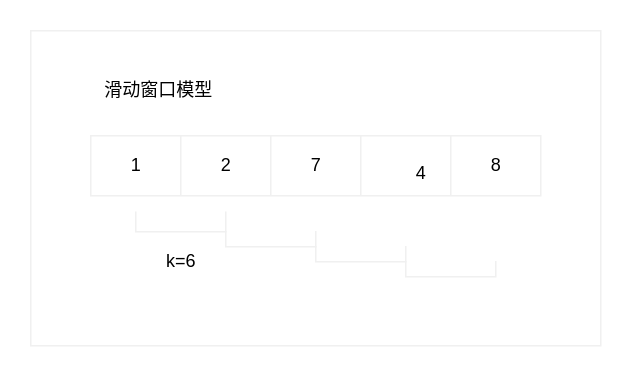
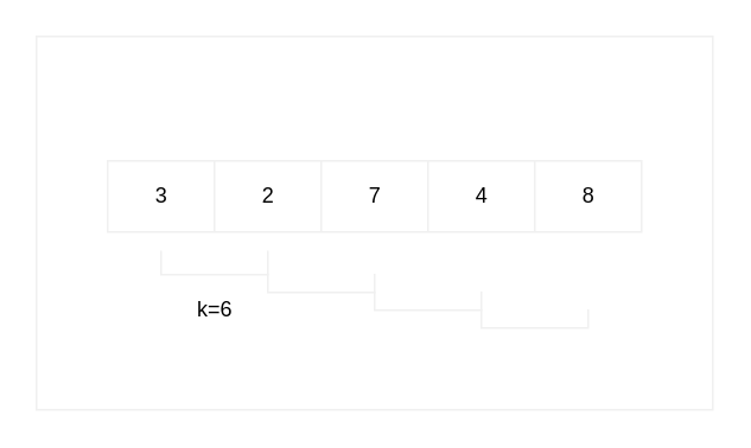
  <mxCell id="0" />
  <mxCell id="1" parent="0" />
  <mxCell id="2" value="" style="rounded=0;whiteSpace=wrap;html=1;strokeColor=#F0F0F0;" vertex="1" parent="1"><mxGeometry x="20" y="20" width="380" height="210" as="geometry" /></mxCell>
  <mxCell id="3" value="" style="shape=table;startSize=0;container=1;collapsible=0;childLayout=tableLayout;strokeColor=#F0F0F0;" vertex="1" parent="1"><mxGeometry x="60" y="90" width="300" height="40" as="geometry" /></mxCell>
  <mxCell id="4" style="shape=partialRectangle;collapsible=0;dropTarget=0;pointerEvents=0;fillColor=none;top=0;left=0;bottom=0;right=0;points=[[0,0.5],[1,0.5]];portConstraint=eastwest;strokeColor=#F0F0F0;flipV=1;" vertex="1" parent="3"><mxGeometry width="300" height="40" as="geometry" /></mxCell>
  <mxCell id="5" style="shape=partialRectangle;html=1;whiteSpace=wrap;connectable=0;overflow=hidden;fillColor=none;top=0;left=0;bottom=0;right=0;pointerEvents=1;strokeColor=#F0F0F0;" vertex="1" parent="4"><mxGeometry width="60" height="40" as="geometry"><mxRectangle width="60" height="40" as="alternateBounds" /></mxGeometry></mxCell>
  <mxCell id="6" style="shape=partialRectangle;html=1;whiteSpace=wrap;connectable=0;overflow=hidden;fillColor=none;top=0;left=0;bottom=0;right=0;pointerEvents=1;strokeColor=#F0F0F0;" vertex="1" parent="4"><mxGeometry x="60" width="60" height="40" as="geometry"><mxRectangle width="60" height="40" as="alternateBounds" /></mxGeometry></mxCell>
  <mxCell id="7" style="shape=partialRectangle;html=1;whiteSpace=wrap;connectable=0;overflow=hidden;fillColor=none;top=0;left=0;bottom=0;right=0;pointerEvents=1;strokeColor=#F0F0F0;" vertex="1" parent="4"><mxGeometry x="120" width="60" height="40" as="geometry"><mxRectangle width="60" height="40" as="alternateBounds" /></mxGeometry></mxCell>
  <mxCell id="8" style="shape=partialRectangle;html=1;whiteSpace=wrap;connectable=0;overflow=hidden;fillColor=none;top=0;left=0;bottom=0;right=0;pointerEvents=1;strokeColor=#F0F0F0;" vertex="1" parent="4"><mxGeometry x="180" width="60" height="40" as="geometry"><mxRectangle width="60" height="40" as="alternateBounds" /></mxGeometry></mxCell>
  <mxCell id="9" style="shape=partialRectangle;html=1;whiteSpace=wrap;connectable=0;overflow=hidden;fillColor=none;top=0;left=0;bottom=0;right=0;pointerEvents=1;strokeColor=#F0F0F0;" vertex="1" parent="4"><mxGeometry x="240" width="60" height="40" as="geometry"><mxRectangle width="60" height="40" as="alternateBounds" /></mxGeometry></mxCell>
  <mxCell id="10" value="" style="shape=partialRectangle;whiteSpace=wrap;html=1;bottom=1;right=1;left=1;top=0;fillColor=none;routingCenterX=-0.5;strokeColor=#F0F0F0;" vertex="1" parent="1"><mxGeometry x="90" y="141" width="60" height="13" as="geometry" /></mxCell>
  <mxCell id="11" value="" style="shape=partialRectangle;whiteSpace=wrap;html=1;bottom=1;right=1;left=1;top=0;fillColor=none;routingCenterX=-0.5;strokeColor=#F0F0F0;" vertex="1" parent="1"><mxGeometry x="150" y="154" width="60" height="10" as="geometry" /></mxCell>
  <mxCell id="12" value="" style="shape=partialRectangle;whiteSpace=wrap;html=1;bottom=1;right=1;left=1;top=0;fillColor=none;routingCenterX=-0.5;strokeColor=#F0F0F0;" vertex="1" parent="1"><mxGeometry x="210" y="164" width="60" height="10" as="geometry" /></mxCell>
- <mxCell id="13" value="1" style="text;html=1;resizable=0;autosize=1;align=center;verticalAlign=middle;points=[];fillColor=none;strokeColor=none;rounded=0;" vertex="1" parent="1"><mxGeometry x="80" y="100" width="20" height="20" as="geometry" /></mxCell>
+ <mxCell id="13" value="3" style="text;html=1;resizable=0;autosize=1;align=center;verticalAlign=middle;points=[];fillColor=none;strokeColor=none;rounded=0;" vertex="1" parent="1"><mxGeometry x="80" y="100" width="20" height="20" as="geometry" /></mxCell>
  <mxCell id="14" value="2" style="text;html=1;resizable=0;autosize=1;align=center;verticalAlign=middle;points=[];fillColor=none;strokeColor=none;rounded=0;" vertex="1" parent="1"><mxGeometry x="140" y="100" width="20" height="20" as="geometry" /></mxCell>
  <mxCell id="15" value="7" style="text;html=1;resizable=0;autosize=1;align=center;verticalAlign=middle;points=[];fillColor=none;strokeColor=none;rounded=0;" vertex="1" parent="1"><mxGeometry x="200" y="100" width="20" height="20" as="geometry" /></mxCell>
- <mxCell id="16" value="4" style="text;html=1;resizable=0;autosize=1;align=center;verticalAlign=middle;points=[];fillColor=none;strokeColor=none;rounded=0;" vertex="1" parent="1"><mxGeometry x="270" y="105" width="20" height="20" as="geometry" /></mxCell>
+ <mxCell id="16" value="4" style="text;html=1;resizable=0;autosize=1;align=center;verticalAlign=middle;points=[];fillColor=none;strokeColor=none;rounded=0;" vertex="1" parent="1"><mxGeometry x="260" y="100" width="20" height="20" as="geometry" /></mxCell>
  <mxCell id="17" value="8" style="text;html=1;resizable=0;autosize=1;align=center;verticalAlign=middle;points=[];fillColor=none;strokeColor=none;rounded=0;" vertex="1" parent="1"><mxGeometry x="320" y="100" width="20" height="20" as="geometry" /></mxCell>
  <mxCell id="18" value="" style="shape=partialRectangle;whiteSpace=wrap;html=1;bottom=1;right=1;left=1;top=0;fillColor=none;routingCenterX=-0.5;strokeColor=#F0F0F0;" vertex="1" parent="1"><mxGeometry x="270" y="174" width="60" height="10" as="geometry" /></mxCell>
- <mxCell id="19" value="滑动窗口模型" style="text;html=1;resizable=0;autosize=1;align=center;verticalAlign=middle;points=[];fillColor=none;strokeColor=none;rounded=0;" vertex="1" parent="1"><mxGeometry x="60" y="50" width="90" height="20" as="geometry" /></mxCell>
  <mxCell id="20" value="k=6" style="text;html=1;resizable=0;autosize=1;align=center;verticalAlign=middle;points=[];fillColor=none;strokeColor=none;rounded=0;" vertex="1" parent="1"><mxGeometry x="100" y="164" width="40" height="20" as="geometry" /></mxCell>
